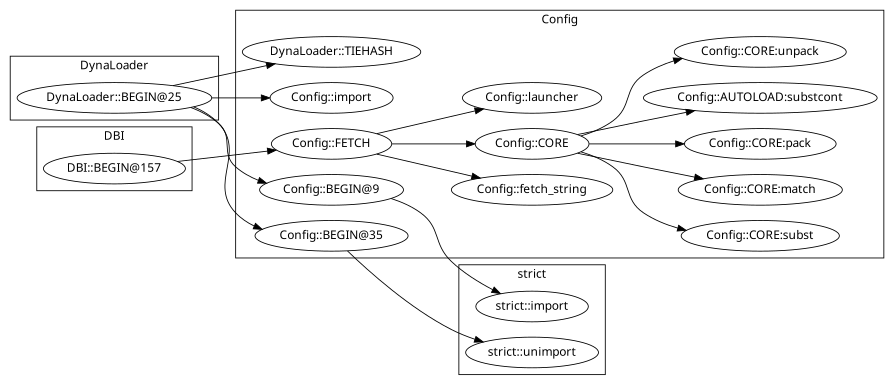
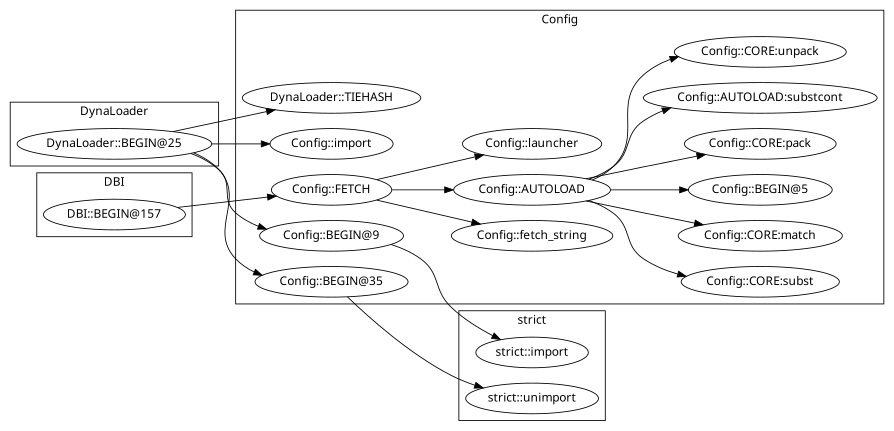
  digraph {
    fontname="Noto Sans"
    rankdir=LR
    node [fontname="Noto Sans"]
    edge [fontname="Noto Sans"]
    "Config::BEGIN@35"
    "Config::CORE:subst"
    n3 [label="DynaLoader::TIEHASH"]
    "Config::CORE:match"
+   "Config::BEGIN@5"
    "Config::fetch_string"
-   "Config::AUTOLOAD" [label="Config::CORE"]
+   "Config::AUTOLOAD"
    "Config::import"
    "Config::CORE:pack"
    "Config::BEGIN@9"
    "Config::launcher"
    n12 [label="Config::AUTOLOAD:substcont"]
    "Config::CORE:unpack"
    "Config::FETCH"
    "DynaLoader::BEGIN@25"
    "DBI::BEGIN@157"
    "strict::import"
    "strict::unimport"
    subgraph cluster_1 {
      label=Config
      "Config::BEGIN@35"
      "Config::CORE:subst"
      n3
      "Config::CORE:match"
+     "Config::BEGIN@5"
      "Config::fetch_string"
      "Config::AUTOLOAD"
      "Config::import"
      "Config::CORE:pack"
      "Config::BEGIN@9"
      "Config::launcher"
      n12
      "Config::CORE:unpack"
      "Config::FETCH"
    }
    subgraph cluster_2 {
      label=DynaLoader
      "DynaLoader::BEGIN@25"
    }
    subgraph cluster_3 {
      label=DBI
      "DBI::BEGIN@157"
    }
    subgraph cluster_4 {
      label="strict"
      "strict::import"
      "strict::unimport"
    }
    "Config::BEGIN@35" -> "strict::unimport"
    "Config::AUTOLOAD" -> "Config::CORE:subst"
    "Config::AUTOLOAD" -> "Config::CORE:match"
+   "Config::AUTOLOAD" -> "Config::BEGIN@5"
    "Config::AUTOLOAD" -> "Config::CORE:pack"
    "Config::AUTOLOAD" -> n12
    "Config::AUTOLOAD" -> "Config::CORE:unpack"
    "Config::BEGIN@9" -> "strict::import"
    "Config::FETCH" -> "Config::fetch_string"
    "Config::FETCH" -> "Config::AUTOLOAD"
    "Config::FETCH" -> "Config::launcher"
    "DynaLoader::BEGIN@25" -> "Config::BEGIN@35"
    "DynaLoader::BEGIN@25" -> n3
    "DynaLoader::BEGIN@25" -> "Config::import"
    "DynaLoader::BEGIN@25" -> "Config::BEGIN@9"
    "DBI::BEGIN@157" -> "Config::FETCH"
  }
